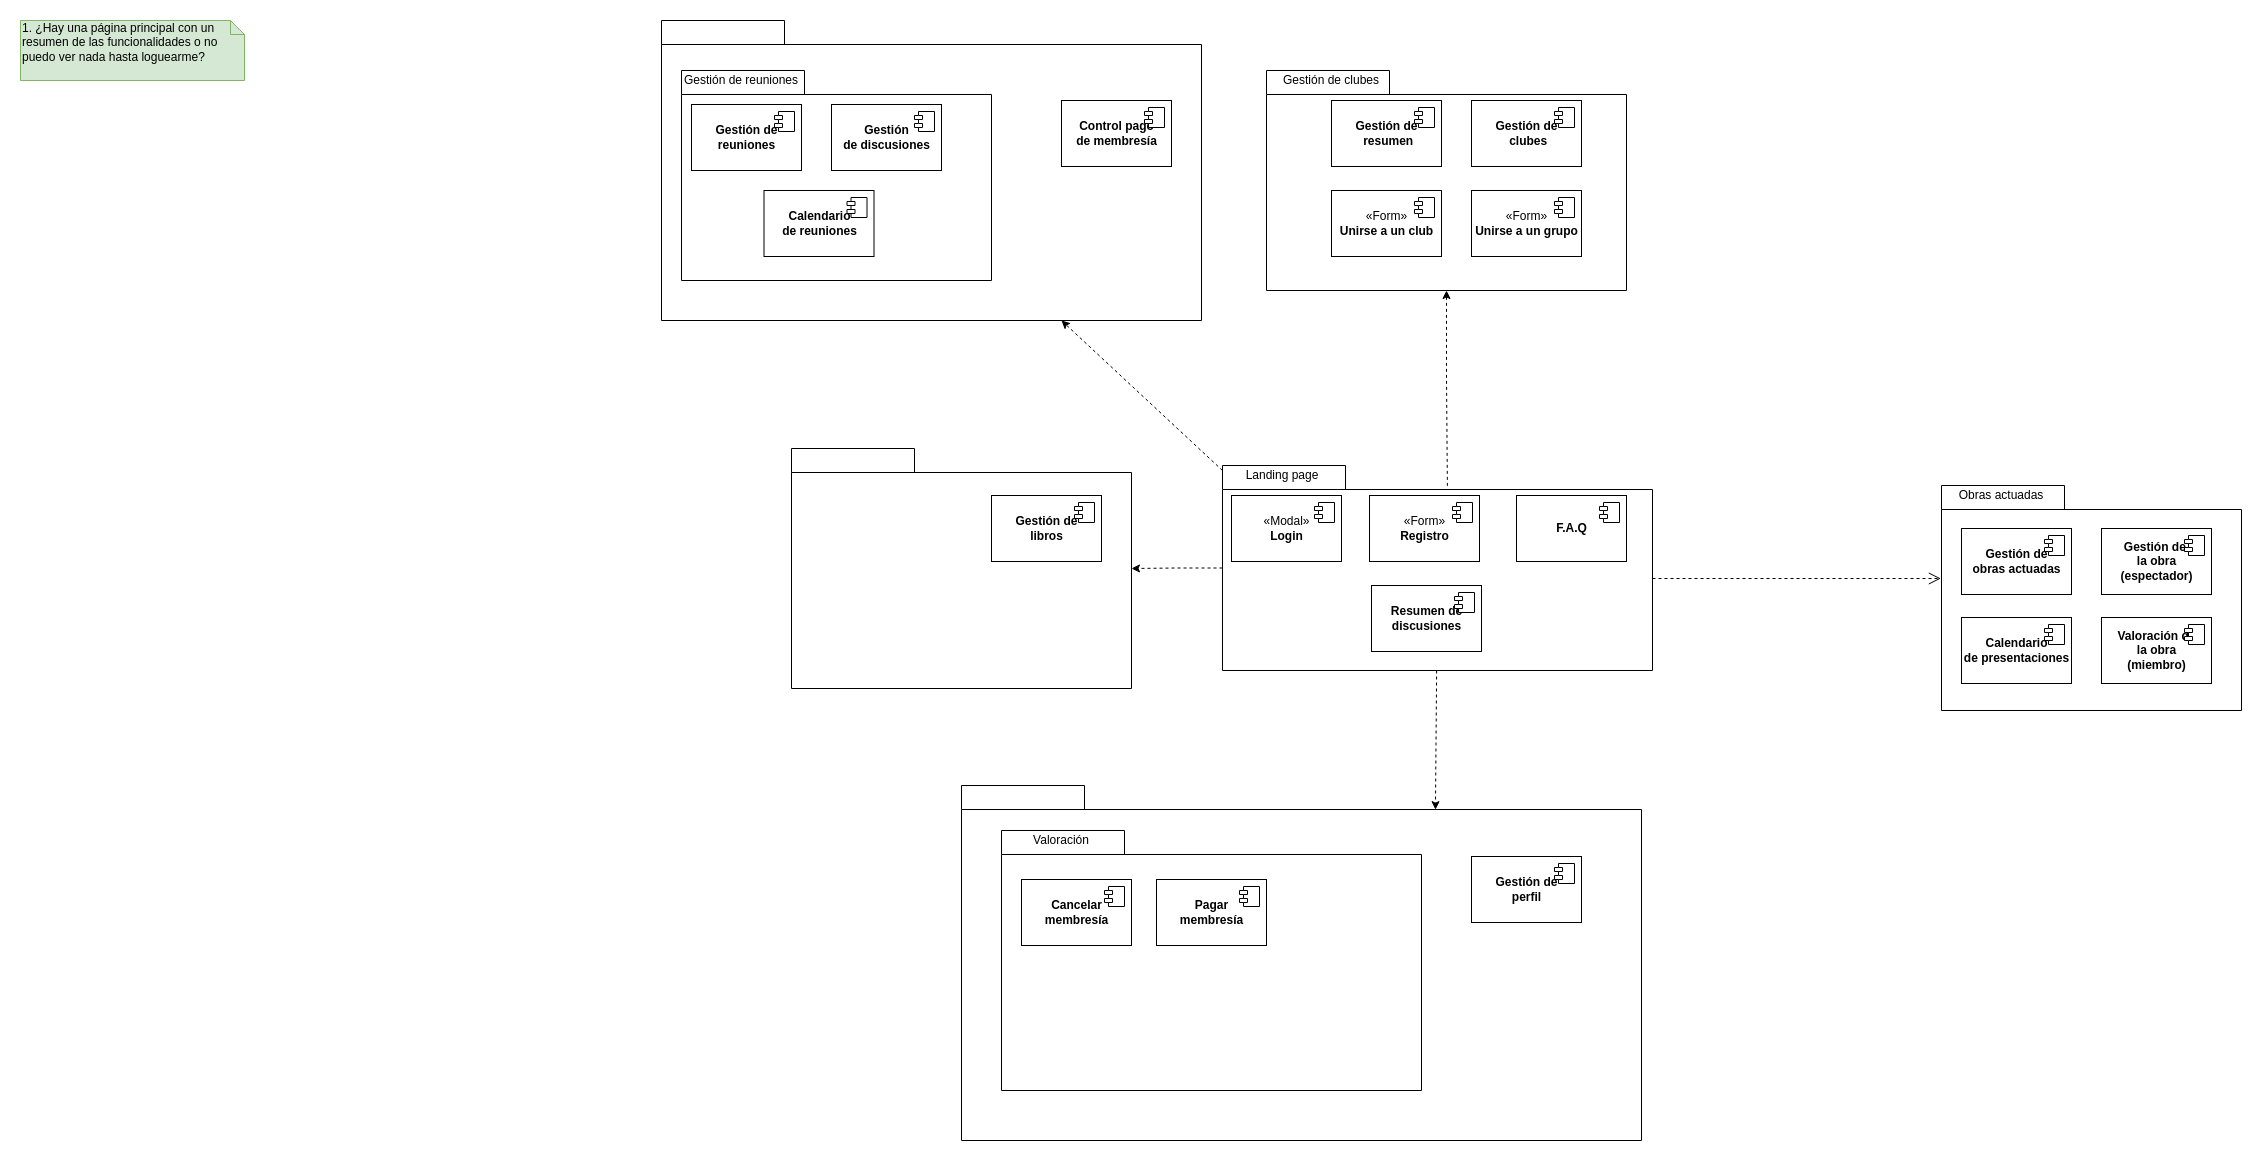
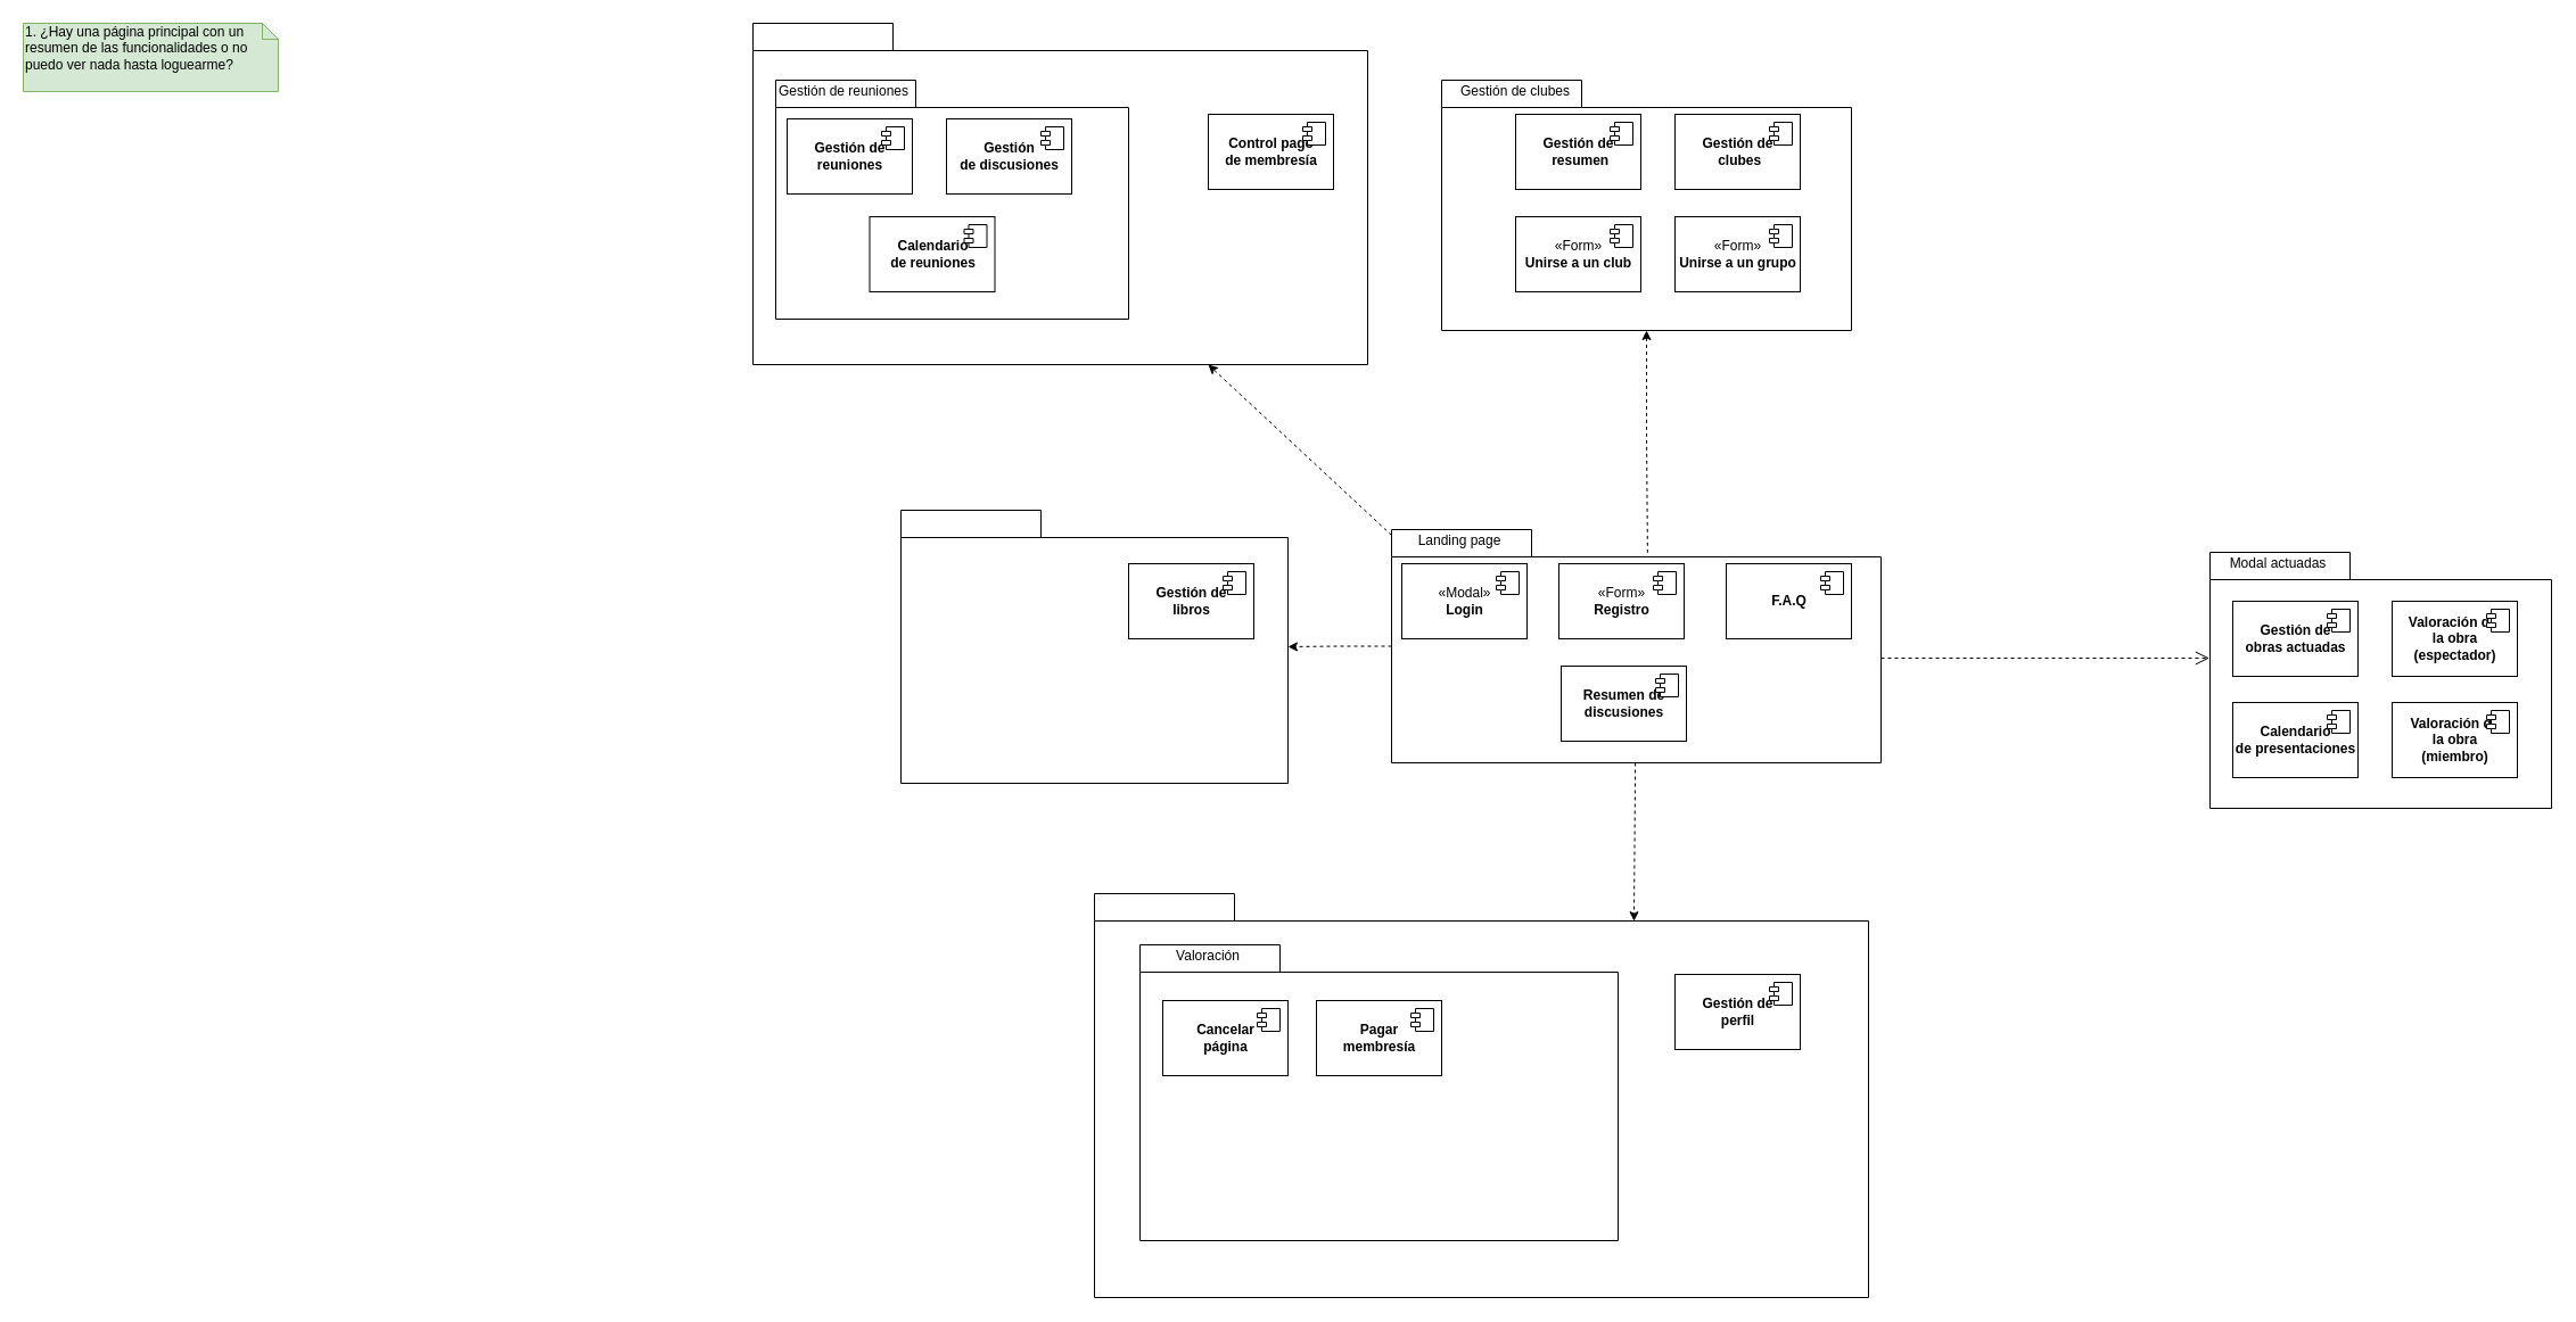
  <mxCell id="0" />
  <mxCell id="1" parent="0" />
  <mxCell id="2" style="edgeStyle=elbowEdgeStyle;rounded=0;html=1;dashed=1;labelBackgroundColor=none;startFill=0;endArrow=open;endFill=0;endSize=10;fontFamily=Verdana;fontSize=10;elbow=vertical;entryX=-0.002;entryY=0.413;entryDx=0;entryDy=0;entryPerimeter=0;" parent="1" source="5" target="20" edge="1"><mxGeometry relative="1" as="geometry"><mxPoint x="1826.5" y="585" as="targetPoint" /></mxGeometry></mxCell>
  <mxCell id="3" value="" style="edgeStyle=orthogonalEdgeStyle;rounded=0;orthogonalLoop=1;jettySize=auto;html=1;dashed=1;startArrow=none;startFill=0;endArrow=classic;endFill=1;" edge="1" parent="1" source="5" target="6"><mxGeometry relative="1" as="geometry" /></mxCell>
  <mxCell id="4" value="" style="edgeStyle=none;rounded=0;orthogonalLoop=1;jettySize=auto;html=1;dashed=1;startArrow=none;startFill=0;endArrow=classic;endFill=1;entryX=0.697;entryY=0.068;entryDx=0;entryDy=0;entryPerimeter=0;" edge="1" parent="1" source="5" target="7"><mxGeometry relative="1" as="geometry"><mxPoint x="1437" y="750" as="targetPoint" /></mxGeometry></mxCell>
  <mxCell id="5" value="" style="shape=folder;fontStyle=1;spacingTop=10;tabWidth=123;tabHeight=24;tabPosition=left;html=1;rounded=0;shadow=0;comic=0;labelBackgroundColor=none;strokeColor=#000000;strokeWidth=1;fillColor=#ffffff;fontFamily=Verdana;fontSize=10;fontColor=#000000;align=center;" parent="1" vertex="1"><mxGeometry x="1222" y="465" width="430" height="205" as="geometry" /></mxCell>
  <mxCell id="6" value="" style="shape=folder;fontStyle=1;spacingTop=10;tabWidth=123;tabHeight=24;tabPosition=left;html=1;rounded=0;shadow=0;comic=0;labelBackgroundColor=none;strokeColor=#000000;strokeWidth=1;fillColor=#ffffff;fontFamily=Verdana;fontSize=10;fontColor=#000000;align=center;" vertex="1" parent="1"><mxGeometry x="791" y="448" width="340" height="240" as="geometry" /></mxCell>
  <mxCell id="7" value="" style="shape=folder;fontStyle=1;spacingTop=10;tabWidth=123;tabHeight=24;tabPosition=left;html=1;rounded=0;shadow=0;comic=0;labelBackgroundColor=none;strokeColor=#000000;strokeWidth=1;fillColor=#ffffff;fontFamily=Verdana;fontSize=10;fontColor=#000000;align=center;" vertex="1" parent="1"><mxGeometry x="961" y="785" width="680" height="355" as="geometry" /></mxCell>
  <mxCell id="8" value="«Modal»&lt;br&gt;&lt;b&gt;Login&lt;/b&gt;" style="html=1;" vertex="1" parent="1"><mxGeometry x="1231" y="495" width="110" height="66" as="geometry" /></mxCell>
  <mxCell id="9" value="" style="shape=component;jettyWidth=8;jettyHeight=4;" vertex="1" parent="8"><mxGeometry x="1" width="20" height="20" relative="1" as="geometry"><mxPoint x="-27" y="7" as="offset" /></mxGeometry></mxCell>
  <mxCell id="10" value="1. ¿Hay una página principal con un resumen de las funcionalidades o no puedo ver nada hasta loguearme?" style="shape=note;whiteSpace=wrap;html=1;size=14;verticalAlign=top;align=left;spacingTop=-6;fillColor=#d5e8d4;strokeColor=#82b366;" vertex="1" parent="1"><mxGeometry x="20" y="20" width="224" height="60" as="geometry" /></mxCell>
  <mxCell id="11" style="edgeStyle=none;rounded=0;orthogonalLoop=1;jettySize=auto;html=1;exitX=0;exitY=0.25;exitDx=0;exitDy=0;dashed=1;startArrow=none;startFill=0;endArrow=classic;endFill=1;" edge="1" parent="1" source="12"><mxGeometry relative="1" as="geometry"><mxPoint x="1061" y="320" as="targetPoint" /></mxGeometry></mxCell>
  <mxCell id="12" value="Landing page" style="text;html=1;strokeColor=none;fillColor=none;align=center;verticalAlign=middle;whiteSpace=wrap;rounded=0;" vertex="1" parent="1"><mxGeometry x="1222" y="465" width="120" height="20" as="geometry" /></mxCell>
  <mxCell id="13" value="" style="edgeStyle=orthogonalEdgeStyle;rounded=0;orthogonalLoop=1;jettySize=auto;html=1;entryX=0.523;entryY=0.102;entryDx=0;entryDy=0;entryPerimeter=0;endArrow=none;endFill=0;dashed=1;startArrow=classic;startFill=1;" edge="1" parent="1" source="14" target="5"><mxGeometry relative="1" as="geometry"><mxPoint x="1491" y="313" as="targetPoint" /></mxGeometry></mxCell>
  <mxCell id="14" value="" style="shape=folder;fontStyle=1;spacingTop=10;tabWidth=123;tabHeight=24;tabPosition=left;html=1;rounded=0;shadow=0;comic=0;labelBackgroundColor=none;strokeColor=#000000;strokeWidth=1;fillColor=#ffffff;fontFamily=Verdana;fontSize=10;fontColor=#000000;align=center;" vertex="1" parent="1"><mxGeometry x="1266" y="70" width="360" height="220" as="geometry" /></mxCell>
  <mxCell id="15" value="&lt;b&gt;Gestión de&lt;br&gt;&amp;nbsp;resumen&lt;/b&gt;" style="html=1;" vertex="1" parent="1"><mxGeometry x="1331" y="100" width="110" height="66" as="geometry" /></mxCell>
  <mxCell id="16" value="" style="shape=component;jettyWidth=8;jettyHeight=4;" vertex="1" parent="15"><mxGeometry x="1" width="20" height="20" relative="1" as="geometry"><mxPoint x="-27" y="7" as="offset" /></mxGeometry></mxCell>
  <mxCell id="17" value="Gestión de clubes" style="text;html=1;strokeColor=none;fillColor=none;align=center;verticalAlign=middle;whiteSpace=wrap;rounded=0;" vertex="1" parent="1"><mxGeometry x="1271" y="70" width="120" height="20" as="geometry" /></mxCell>
  <mxCell id="18" value="&lt;b&gt;Gestión de&lt;br&gt;&amp;nbsp;clubes&lt;/b&gt;" style="html=1;" vertex="1" parent="1"><mxGeometry x="1471" y="100" width="110" height="66" as="geometry" /></mxCell>
  <mxCell id="19" value="" style="shape=component;jettyWidth=8;jettyHeight=4;" vertex="1" parent="18"><mxGeometry x="1" width="20" height="20" relative="1" as="geometry"><mxPoint x="-27" y="7" as="offset" /></mxGeometry></mxCell>
  <mxCell id="20" value="" style="shape=folder;fontStyle=1;spacingTop=10;tabWidth=123;tabHeight=24;tabPosition=left;html=1;rounded=0;shadow=0;comic=0;labelBackgroundColor=none;strokeColor=#000000;strokeWidth=1;fillColor=#ffffff;fontFamily=Verdana;fontSize=10;fontColor=#000000;align=center;" vertex="1" parent="1"><mxGeometry x="1941" y="485" width="300" height="225" as="geometry" /></mxCell>
  <mxCell id="21" value="&lt;b&gt;Gestión de &lt;br&gt;obras actuadas&lt;/b&gt;" style="html=1;" vertex="1" parent="1"><mxGeometry x="1961" y="528" width="110" height="66" as="geometry" /></mxCell>
  <mxCell id="22" value="" style="shape=component;jettyWidth=8;jettyHeight=4;" vertex="1" parent="21"><mxGeometry x="1" width="20" height="20" relative="1" as="geometry"><mxPoint x="-27" y="7" as="offset" /></mxGeometry></mxCell>
- <mxCell id="23" value="Obras actuadas" style="text;html=1;strokeColor=none;fillColor=none;align=center;verticalAlign=middle;whiteSpace=wrap;rounded=0;" vertex="1" parent="1"><mxGeometry x="1941" y="485" width="120" height="20" as="geometry" /></mxCell>
+ <mxCell id="23" value="Modal actuadas" style="text;html=1;strokeColor=none;fillColor=none;align=center;verticalAlign=middle;whiteSpace=wrap;rounded=0;" vertex="1" parent="1"><mxGeometry x="1941" y="485" width="120" height="20" as="geometry" /></mxCell>
  <mxCell id="24" value="&lt;b&gt;Calendario &lt;br&gt;de presentaciones&lt;/b&gt;" style="html=1;" vertex="1" parent="1"><mxGeometry x="1961" y="617" width="110" height="66" as="geometry" /></mxCell>
  <mxCell id="25" value="" style="shape=component;jettyWidth=8;jettyHeight=4;" vertex="1" parent="24"><mxGeometry x="1" width="20" height="20" relative="1" as="geometry"><mxPoint x="-27" y="7" as="offset" /></mxGeometry></mxCell>
- <mxCell id="26" value="&lt;b&gt;Gestión de&amp;nbsp;&lt;br&gt;la obra &lt;br&gt;(espectador)&lt;br&gt;&lt;/b&gt;" style="html=1;" vertex="1" parent="1"><mxGeometry x="2101" y="528" width="110" height="66" as="geometry" /></mxCell>
+ <mxCell id="26" value="&lt;b&gt;Valoración de&amp;nbsp;&lt;br&gt;la obra &lt;br&gt;(espectador)&lt;br&gt;&lt;/b&gt;" style="html=1;" vertex="1" parent="1"><mxGeometry x="2101" y="528" width="110" height="66" as="geometry" /></mxCell>
  <mxCell id="27" value="" style="shape=component;jettyWidth=8;jettyHeight=4;" vertex="1" parent="26"><mxGeometry x="1" width="20" height="20" relative="1" as="geometry"><mxPoint x="-27" y="7" as="offset" /></mxGeometry></mxCell>
  <mxCell id="28" value="&lt;b&gt;Valoración de&lt;br&gt;la obra &lt;br&gt;(miembro)&lt;br&gt;&lt;/b&gt;" style="html=1;" vertex="1" parent="1"><mxGeometry x="2101" y="617" width="110" height="66" as="geometry" /></mxCell>
  <mxCell id="29" value="" style="shape=component;jettyWidth=8;jettyHeight=4;" vertex="1" parent="28"><mxGeometry x="1" width="20" height="20" relative="1" as="geometry"><mxPoint x="-27" y="7" as="offset" /></mxGeometry></mxCell>
  <mxCell id="30" value="" style="shape=folder;fontStyle=1;spacingTop=10;tabWidth=123;tabHeight=24;tabPosition=left;html=1;rounded=0;shadow=0;comic=0;labelBackgroundColor=none;strokeColor=#000000;strokeWidth=1;fillColor=#ffffff;fontFamily=Verdana;fontSize=10;fontColor=#000000;align=center;" vertex="1" parent="1"><mxGeometry x="1001" y="830" width="420" height="260" as="geometry" /></mxCell>
  <mxCell id="31" value="Valoración" style="text;html=1;strokeColor=none;fillColor=none;align=center;verticalAlign=middle;whiteSpace=wrap;rounded=0;" vertex="1" parent="1"><mxGeometry x="1001" y="830" width="120" height="20" as="geometry" /></mxCell>
- <mxCell id="32" value="&lt;b&gt;Cancelar &lt;br&gt;membresía&lt;/b&gt;" style="html=1;" vertex="1" parent="1"><mxGeometry x="1021" y="879" width="110" height="66" as="geometry" /></mxCell>
+ <mxCell id="32" value="&lt;b&gt;Cancelar &lt;br&gt;página&lt;/b&gt;" style="html=1;" vertex="1" parent="1"><mxGeometry x="1021" y="879" width="110" height="66" as="geometry" /></mxCell>
  <mxCell id="33" value="" style="shape=component;jettyWidth=8;jettyHeight=4;" vertex="1" parent="32"><mxGeometry x="1" width="20" height="20" relative="1" as="geometry"><mxPoint x="-27" y="7" as="offset" /></mxGeometry></mxCell>
  <mxCell id="34" value="&lt;b&gt;Pagar &lt;br&gt;membresía&lt;/b&gt;" style="html=1;" vertex="1" parent="1"><mxGeometry x="1156" y="879" width="110" height="66" as="geometry" /></mxCell>
  <mxCell id="35" value="" style="shape=component;jettyWidth=8;jettyHeight=4;" vertex="1" parent="34"><mxGeometry x="1" width="20" height="20" relative="1" as="geometry"><mxPoint x="-27" y="7" as="offset" /></mxGeometry></mxCell>
  <mxCell id="36" value="&lt;b&gt;Gestión de &lt;br&gt;libros&lt;/b&gt;" style="html=1;" vertex="1" parent="1"><mxGeometry x="991" y="495" width="110" height="66" as="geometry" /></mxCell>
  <mxCell id="37" value="" style="shape=component;jettyWidth=8;jettyHeight=4;" vertex="1" parent="36"><mxGeometry x="1" width="20" height="20" relative="1" as="geometry"><mxPoint x="-27" y="7" as="offset" /></mxGeometry></mxCell>
  <mxCell id="38" value="«Form»&lt;br&gt;&lt;b&gt;Registro&lt;/b&gt;" style="html=1;" vertex="1" parent="1"><mxGeometry x="1369" y="495" width="110" height="66" as="geometry" /></mxCell>
  <mxCell id="39" value="" style="shape=component;jettyWidth=8;jettyHeight=4;" vertex="1" parent="38"><mxGeometry x="1" width="20" height="20" relative="1" as="geometry"><mxPoint x="-27" y="7" as="offset" /></mxGeometry></mxCell>
  <mxCell id="40" value="«Form»&lt;b&gt;&lt;br&gt;Unirse a un club&lt;/b&gt;" style="html=1;" vertex="1" parent="1"><mxGeometry x="1331" y="190" width="110" height="66" as="geometry" /></mxCell>
  <mxCell id="41" value="" style="shape=component;jettyWidth=8;jettyHeight=4;" vertex="1" parent="40"><mxGeometry x="1" width="20" height="20" relative="1" as="geometry"><mxPoint x="-27" y="7" as="offset" /></mxGeometry></mxCell>
  <mxCell id="42" value="«Form»&lt;b&gt;&lt;br&gt;Unirse a un grupo&lt;/b&gt;" style="html=1;" vertex="1" parent="1"><mxGeometry x="1471" y="190" width="110" height="66" as="geometry" /></mxCell>
  <mxCell id="43" value="" style="shape=component;jettyWidth=8;jettyHeight=4;" vertex="1" parent="42"><mxGeometry x="1" width="20" height="20" relative="1" as="geometry"><mxPoint x="-27" y="7" as="offset" /></mxGeometry></mxCell>
  <mxCell id="44" value="&lt;b&gt;F.A.Q&lt;/b&gt;" style="html=1;" vertex="1" parent="1"><mxGeometry x="1516" y="495" width="110" height="66" as="geometry" /></mxCell>
  <mxCell id="45" value="" style="shape=component;jettyWidth=8;jettyHeight=4;" vertex="1" parent="44"><mxGeometry x="1" width="20" height="20" relative="1" as="geometry"><mxPoint x="-27" y="7" as="offset" /></mxGeometry></mxCell>
  <mxCell id="46" value="&lt;b&gt;Resumen de&lt;br&gt;discusiones&lt;br&gt;&lt;/b&gt;" style="html=1;" vertex="1" parent="1"><mxGeometry x="1371" y="585" width="110" height="66" as="geometry" /></mxCell>
  <mxCell id="47" value="" style="shape=component;jettyWidth=8;jettyHeight=4;" vertex="1" parent="46"><mxGeometry x="1" width="20" height="20" relative="1" as="geometry"><mxPoint x="-27" y="7" as="offset" /></mxGeometry></mxCell>
  <mxCell id="48" value="&lt;b&gt;Gestión de &lt;br&gt;perfil&lt;/b&gt;" style="html=1;" vertex="1" parent="1"><mxGeometry x="1471" y="856" width="110" height="66" as="geometry" /></mxCell>
  <mxCell id="49" value="" style="shape=component;jettyWidth=8;jettyHeight=4;" vertex="1" parent="48"><mxGeometry x="1" width="20" height="20" relative="1" as="geometry"><mxPoint x="-27" y="7" as="offset" /></mxGeometry></mxCell>
  <mxCell id="50" value="" style="shape=folder;fontStyle=1;spacingTop=10;tabWidth=123;tabHeight=24;tabPosition=left;html=1;rounded=0;shadow=0;comic=0;labelBackgroundColor=none;strokeColor=#000000;strokeWidth=1;fillColor=#ffffff;fontFamily=Verdana;fontSize=10;fontColor=#000000;align=center;" vertex="1" parent="1"><mxGeometry x="661" y="20" width="540" height="300" as="geometry" /></mxCell>
  <mxCell id="51" value="" style="shape=folder;fontStyle=1;spacingTop=10;tabWidth=123;tabHeight=24;tabPosition=left;html=1;rounded=0;shadow=0;comic=0;labelBackgroundColor=none;strokeColor=#000000;strokeWidth=1;fillColor=#ffffff;fontFamily=Verdana;fontSize=10;fontColor=#000000;align=center;" vertex="1" parent="1"><mxGeometry x="681" y="70" width="310" height="210" as="geometry" /></mxCell>
  <mxCell id="52" value="Gestión de reuniones" style="text;html=1;strokeColor=none;fillColor=none;align=center;verticalAlign=middle;whiteSpace=wrap;rounded=0;" vertex="1" parent="1"><mxGeometry x="681" y="70" width="120" height="20" as="geometry" /></mxCell>
  <mxCell id="53" value="&lt;b&gt;Gestión de &lt;br&gt;reuniones&lt;/b&gt;" style="html=1;" vertex="1" parent="1"><mxGeometry x="691" y="104" width="110" height="66" as="geometry" /></mxCell>
  <mxCell id="54" value="" style="shape=component;jettyWidth=8;jettyHeight=4;" vertex="1" parent="53"><mxGeometry x="1" width="20" height="20" relative="1" as="geometry"><mxPoint x="-27" y="7" as="offset" /></mxGeometry></mxCell>
  <mxCell id="55" value="&lt;b&gt;Gestión &lt;br&gt;de discusiones&lt;/b&gt;" style="html=1;" vertex="1" parent="1"><mxGeometry x="831" y="104" width="110" height="66" as="geometry" /></mxCell>
  <mxCell id="56" value="" style="shape=component;jettyWidth=8;jettyHeight=4;" vertex="1" parent="55"><mxGeometry x="1" width="20" height="20" relative="1" as="geometry"><mxPoint x="-27" y="7" as="offset" /></mxGeometry></mxCell>
  <mxCell id="57" value="&lt;b&gt;Control pago &lt;br&gt;de membresía&lt;/b&gt;" style="html=1;" vertex="1" parent="1"><mxGeometry x="1061" y="100" width="110" height="66" as="geometry" /></mxCell>
  <mxCell id="58" value="" style="shape=component;jettyWidth=8;jettyHeight=4;" vertex="1" parent="57"><mxGeometry x="1" width="20" height="20" relative="1" as="geometry"><mxPoint x="-27" y="7" as="offset" /></mxGeometry></mxCell>
  <mxCell id="59" value="&lt;b&gt;Calendario &lt;br&gt;de reuniones&lt;/b&gt;" style="html=1;" vertex="1" parent="1"><mxGeometry x="763.5" y="190" width="110" height="66" as="geometry" /></mxCell>
  <mxCell id="60" value="" style="shape=component;jettyWidth=8;jettyHeight=4;" vertex="1" parent="59"><mxGeometry x="1" width="20" height="20" relative="1" as="geometry"><mxPoint x="-27" y="7" as="offset" /></mxGeometry></mxCell>
